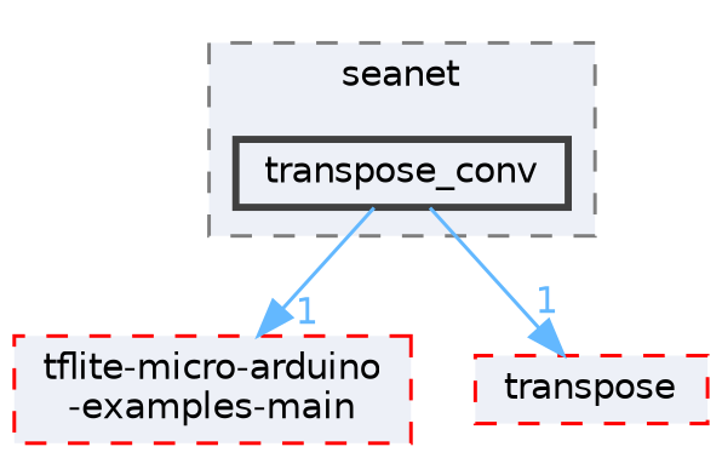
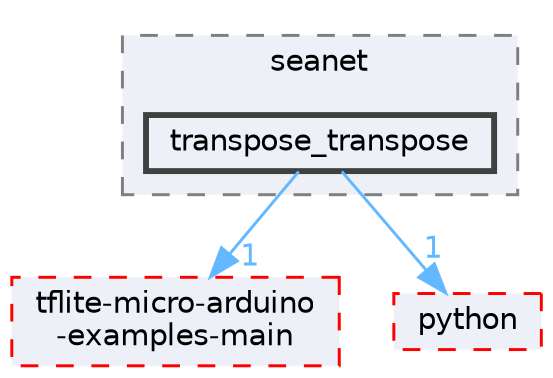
  digraph {
    compound=true
    node [color=red fillcolor="#edf0f7" fontname=Helvetica fontsize=10 shape=box style="filled,dashed"]
    edge [color=steelblue1 fontcolor=steelblue1 fontname=Helvetica fontsize=10 headlabel=1 labeldistance=1.5 labelfontname=Helvetica labelfontsize=10]
-   n1 [color=grey25 height=0.2 label=transpose_conv style="filled,bold" width=0.4]
+   n1 [color=grey25 height=0.2 label=transpose_transpose style="filled,bold" width=0.4]
    n2 [height=0.2 label="tflite-micro-arduino\l-examples-main" width=0.4]
-   n3 [height=0.2 label=transpose width=0.4]
+   n3 [height=0.2 label=python width=0.4]
    subgraph cluster_1 {
      bgcolor="#edf0f7"
      fontname=Helvetica
      fontsize=10
      label=seanet
      pencolor=grey50
      style="filled,dashed"
      n1
    }
    n1 -> n2
    n1 -> n3
  }
